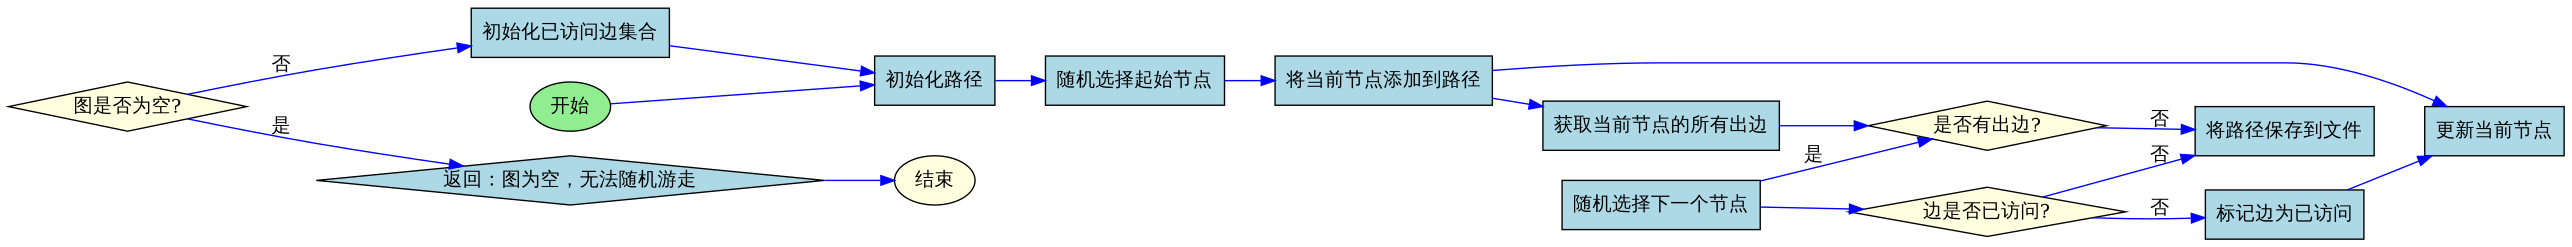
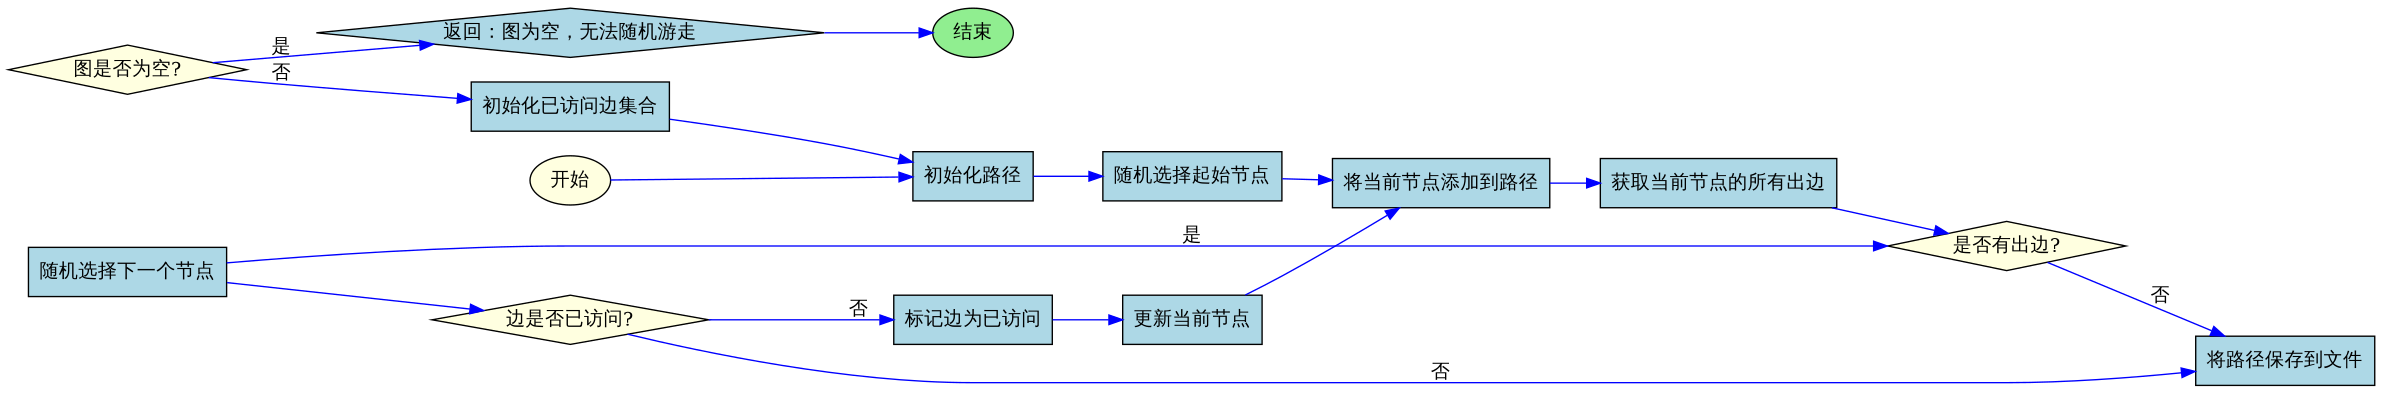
  digraph {
    rankdir=LR
    node [fillcolor=lightblue shape=box style=filled]
    edge [color=blue]
-   n1 [fillcolor=lightgreen label="开始" shape=oval]
+   n1 [fillcolor=lightyellow label="开始" shape=oval]
    n2 [label="初始化路径"]
    n3 [fillcolor=lightyellow label="图是否为空?" shape=diamond]
    n4 [label="返回：图为空，无法随机游走" shape=diamond]
    n5 [label="初始化已访问边集合"]
-   n6 [fillcolor=lightyellow label="结束" shape=oval]
+   n6 [fillcolor=lightgreen label="结束" shape=oval]
    n7 [label="随机选择起始节点"]
    n8 [label="将当前节点添加到路径"]
    n9 [label="获取当前节点的所有出边"]
    n10 [fillcolor=lightyellow label="是否有出边?" shape=diamond]
    n11 [label="将路径保存到文件"]
    n12 [label="随机选择下一个节点"]
    n13 [fillcolor=lightyellow label="边是否已访问?" shape=diamond]
    n14 [label="标记边为已访问"]
    n15 [label="更新当前节点"]
    n1 -> n2
    n2 -> n7
    n3 -> n4 [label="是"]
    n3 -> n5 [label="否"]
    n4 -> n6
    n5 -> n2
    n7 -> n8
    n8 -> n9
    n9 -> n10
    n10 -> n11 [label="否"]
    n12 -> n10 [label="是"]
    n12 -> n13
    n13 -> n11 [label="否"]
    n13 -> n14 [label="否"]
    n14 -> n15
-   n8 -> n15
+   n15 -> n8
  }
